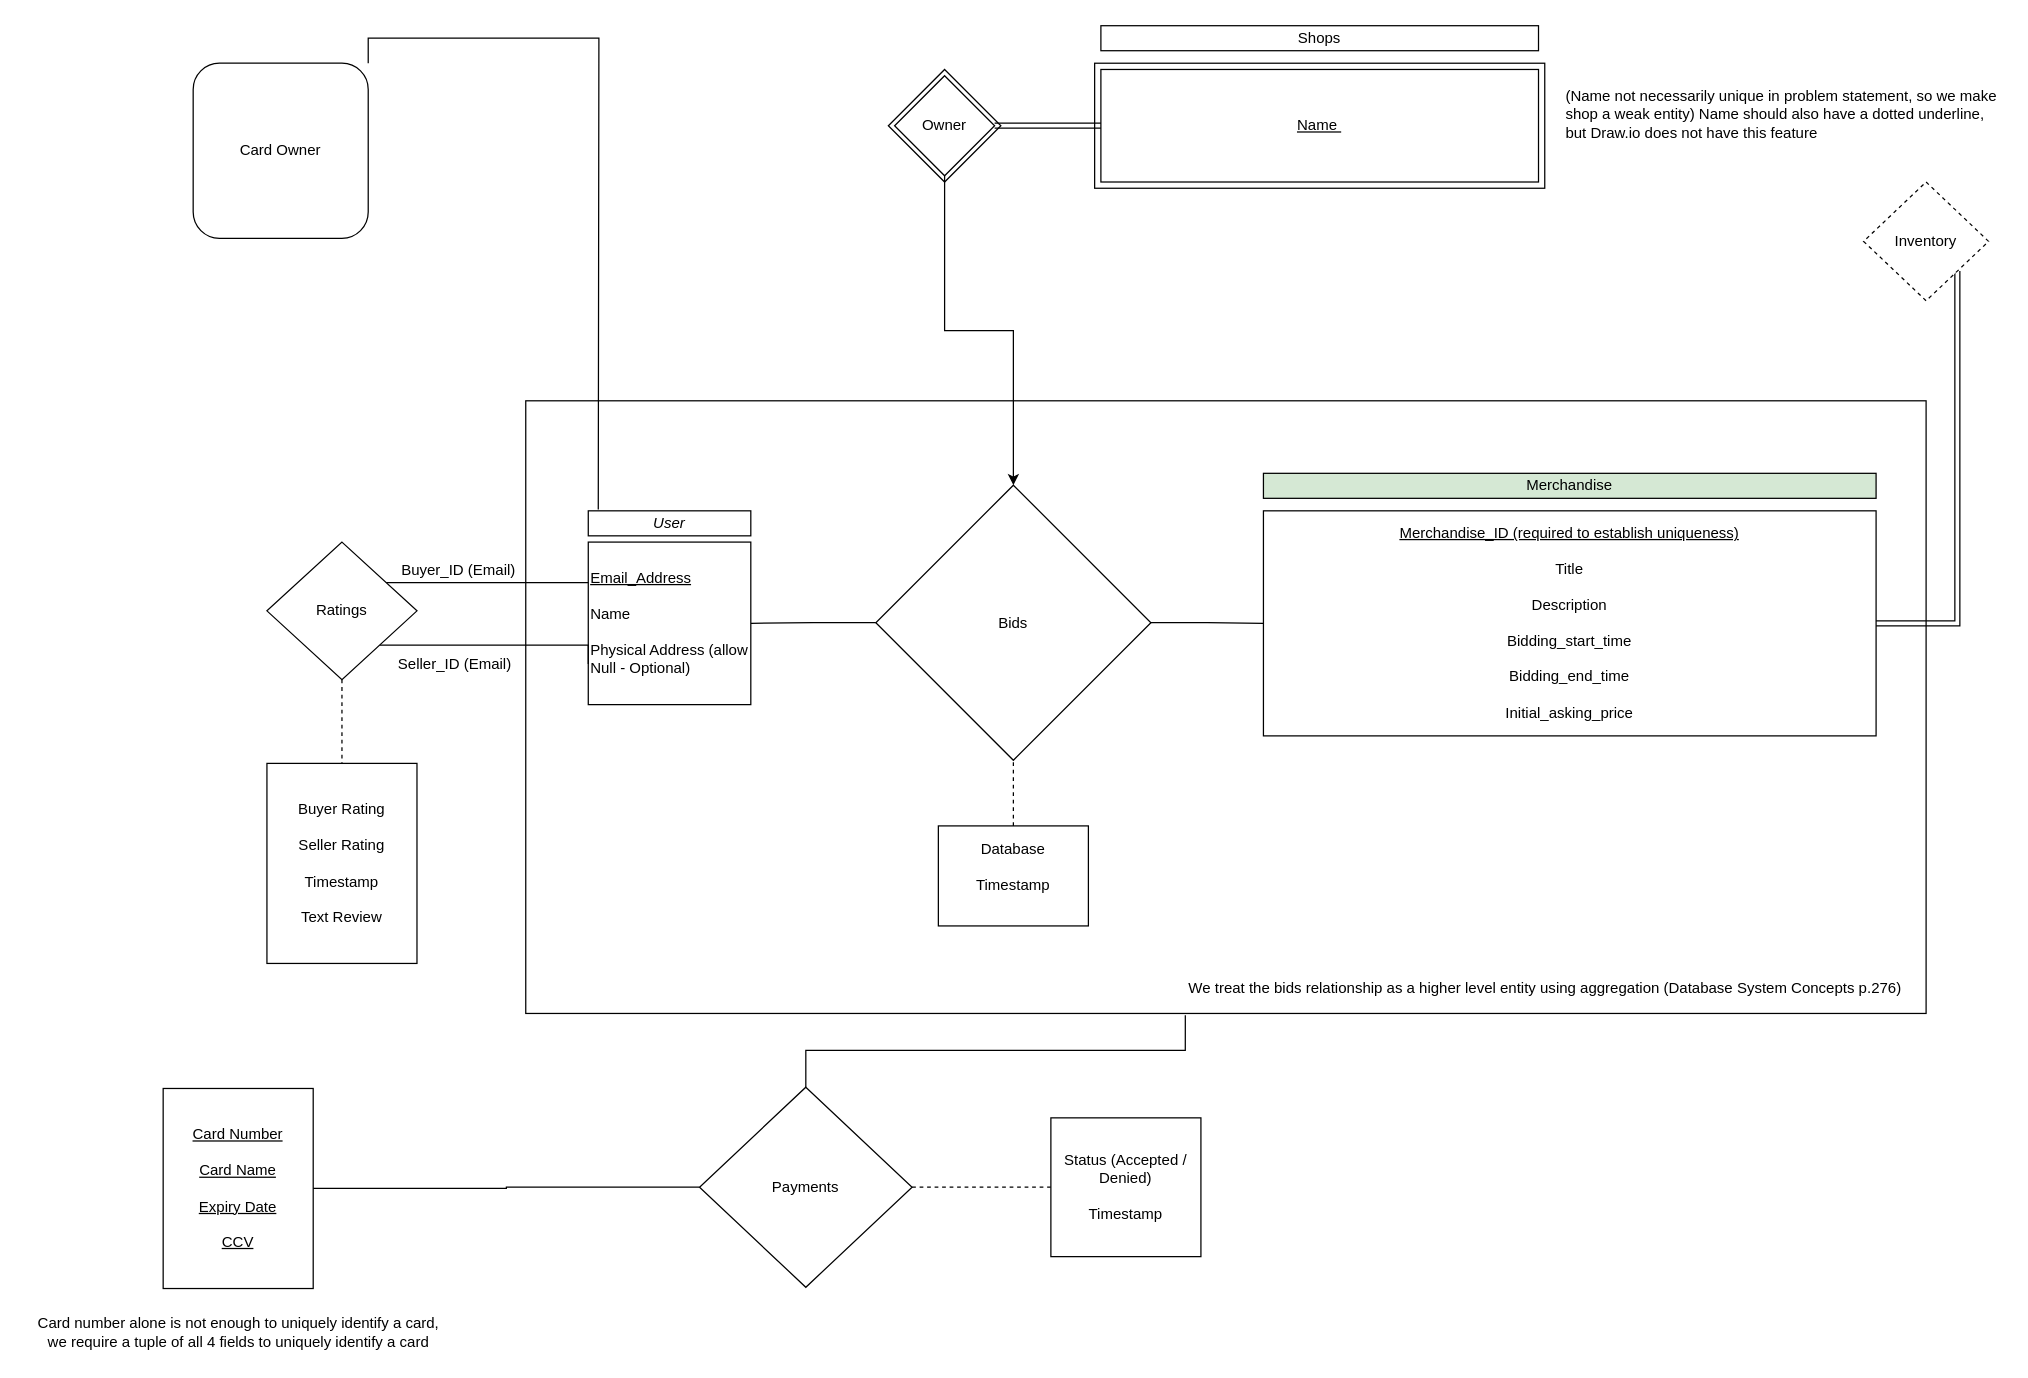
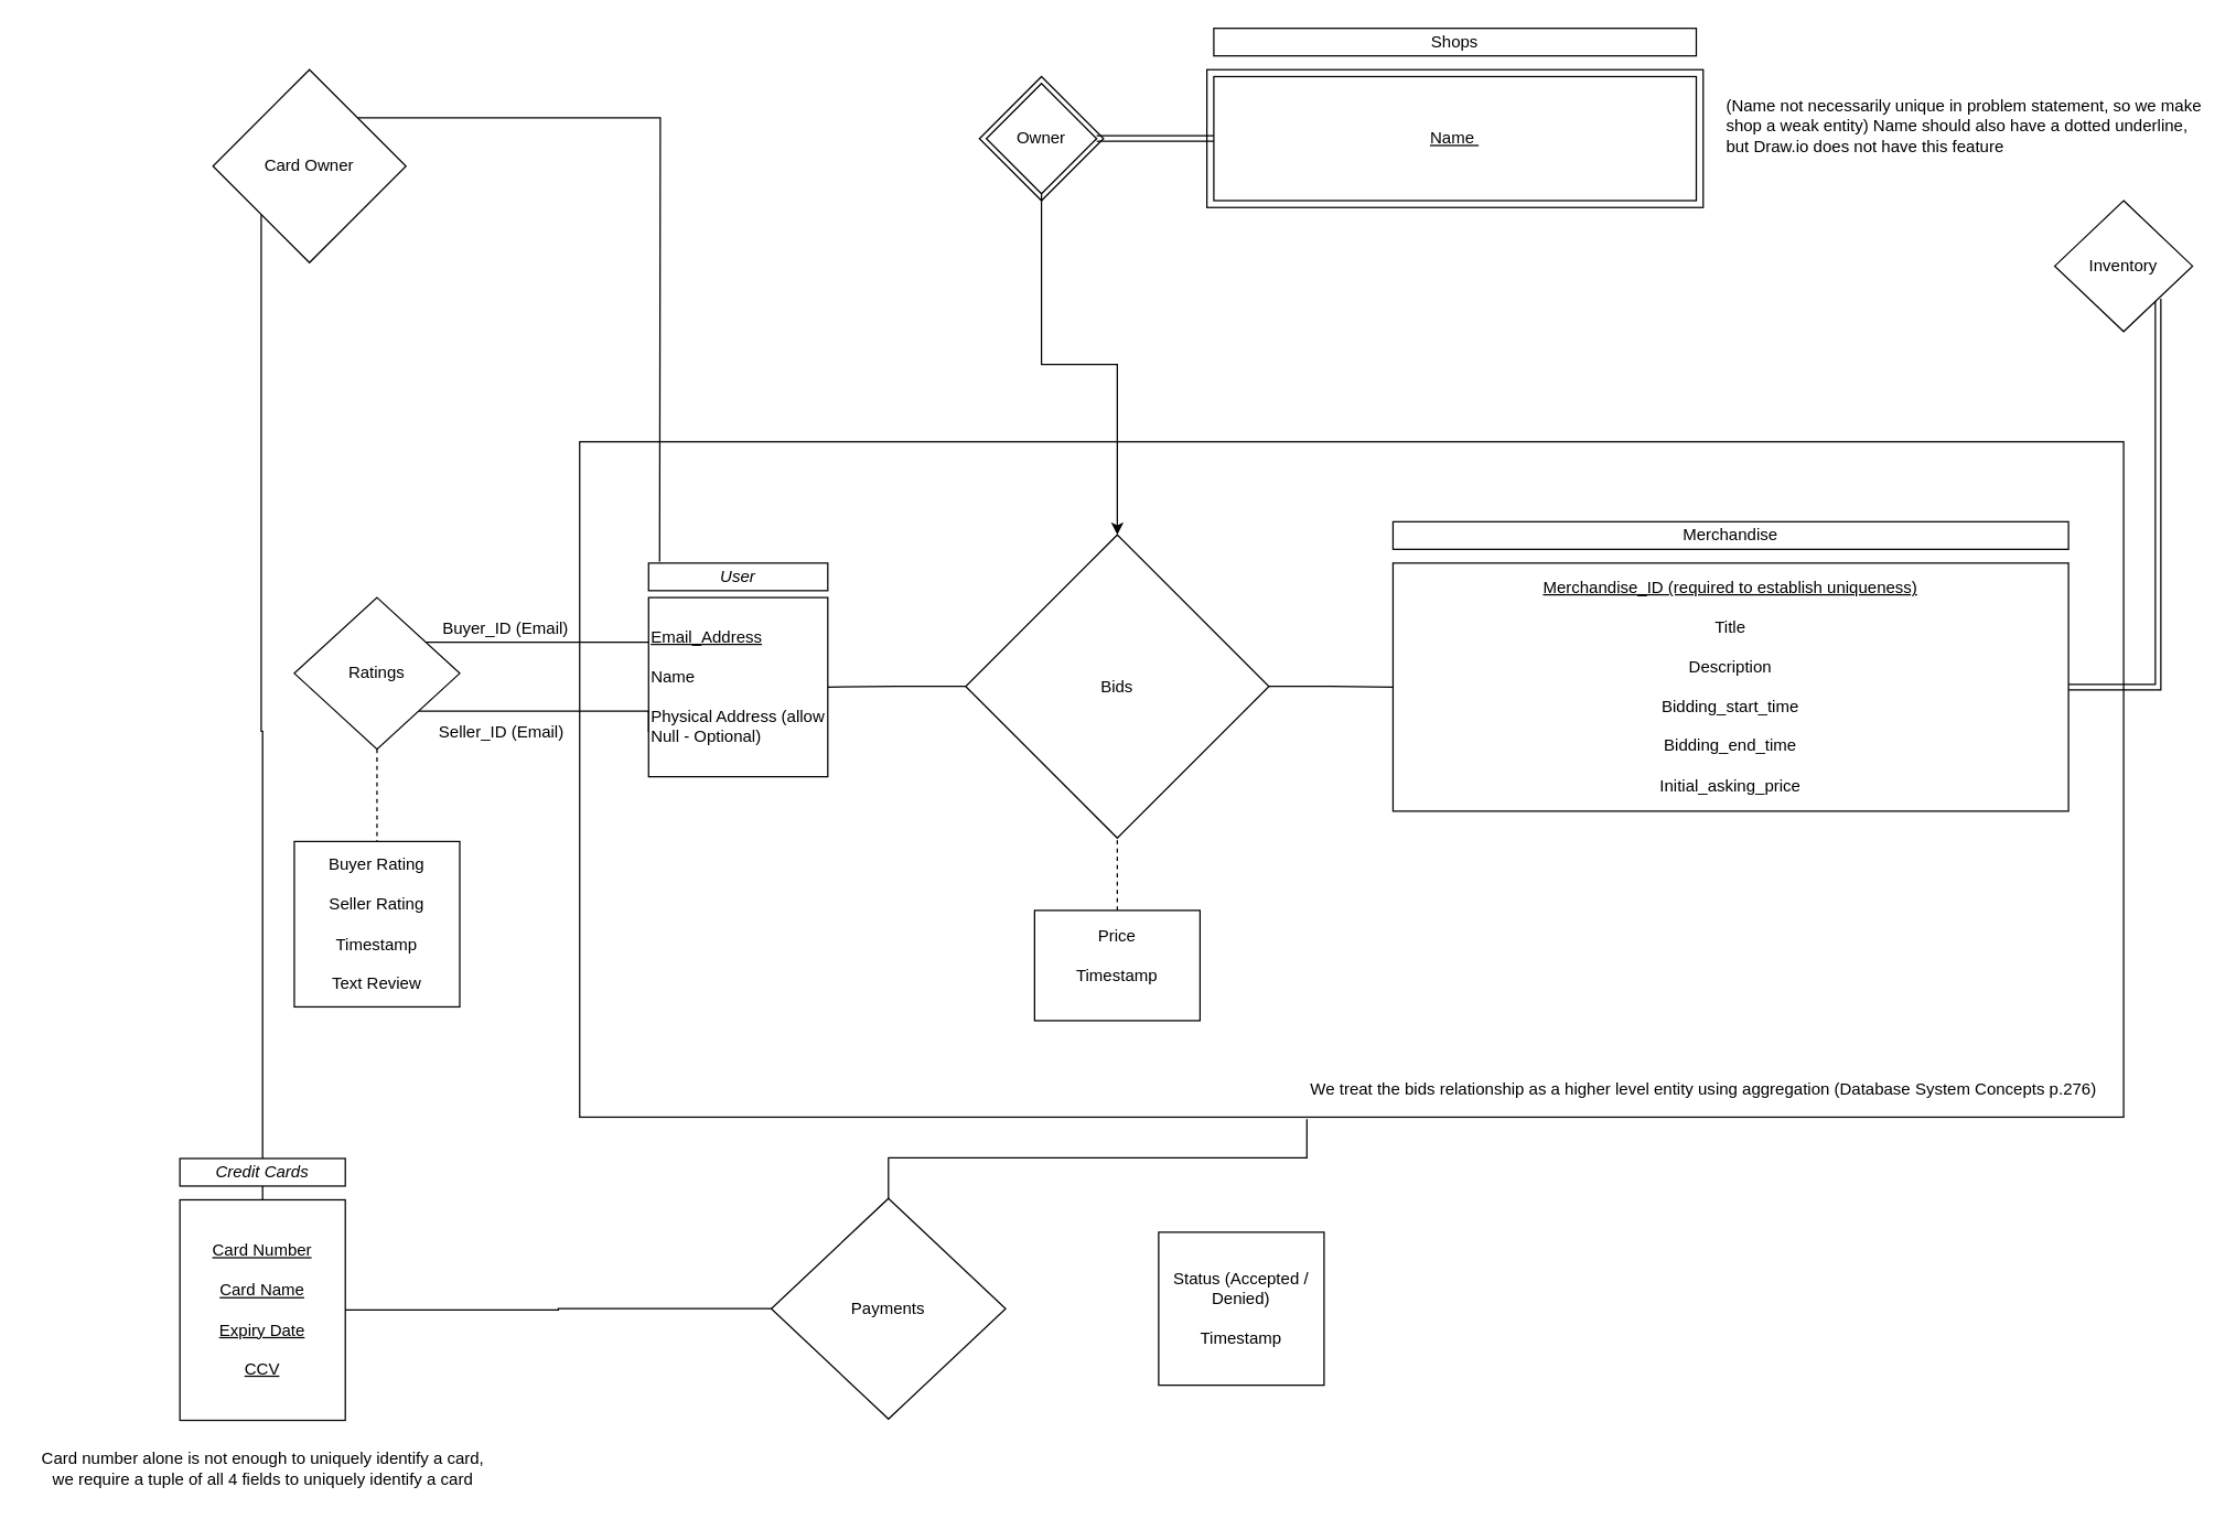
  <mxCell id="0" />
  <mxCell id="1" parent="0" />
  <mxCell id="2" value="" style="rounded=0;whiteSpace=wrap;html=1;" parent="1" vertex="1"><mxGeometry x="420" y="320" width="1120" height="490" as="geometry" /></mxCell>
  <mxCell id="3" style="edgeStyle=orthogonalEdgeStyle;rounded=0;orthogonalLoop=1;jettySize=auto;html=1;endArrow=none;endFill=0;strokeColor=default;entryX=1;entryY=0.5;entryDx=0;entryDy=0;" parent="1" source="5" target="14" edge="1"><mxGeometry relative="1" as="geometry" /></mxCell>
  <mxCell id="4" style="edgeStyle=orthogonalEdgeStyle;rounded=0;orthogonalLoop=1;jettySize=auto;html=1;exitX=1;exitY=0.5;exitDx=0;exitDy=0;entryX=0;entryY=0.5;entryDx=0;entryDy=0;endArrow=none;endFill=0;strokeColor=default;" parent="1" source="5" target="12" edge="1"><mxGeometry relative="1" as="geometry" /></mxCell>
  <mxCell id="5" value="Bids" style="rhombus;whiteSpace=wrap;html=1;" parent="1" vertex="1"><mxGeometry x="700" y="387.5" width="220" height="220" as="geometry" /></mxCell>
  <mxCell id="6" style="edgeStyle=orthogonalEdgeStyle;rounded=0;orthogonalLoop=1;jettySize=auto;html=1;endArrow=none;endFill=0;strokeColor=default;dashed=1;" parent="1" source="7" target="5" edge="1"><mxGeometry relative="1" as="geometry" /></mxCell>
- <mxCell id="7" value="Database&lt;br&gt;&lt;br&gt;Timestamp&lt;br&gt;&lt;br&gt;" style="whiteSpace=wrap;html=1;" parent="1" vertex="1"><mxGeometry x="750" y="660" width="120" height="80" as="geometry" /></mxCell>
+ <mxCell id="7" value="Price&lt;br&gt;&lt;br&gt;Timestamp&lt;br&gt;&lt;br&gt;" style="whiteSpace=wrap;html=1;" parent="1" vertex="1"><mxGeometry x="750" y="660" width="120" height="80" as="geometry" /></mxCell>
+ <mxCell id="8" style="edgeStyle=orthogonalEdgeStyle;rounded=0;orthogonalLoop=1;jettySize=auto;html=1;endArrow=none;endFill=0;strokeColor=default;entryX=0;entryY=1;entryDx=0;entryDy=0;" parent="1" source="30" target="17" edge="1"><mxGeometry relative="1" as="geometry"><mxPoint x="380" y="410" as="targetPoint" /></mxGeometry></mxCell>
  <mxCell id="9" value="" style="whiteSpace=wrap;html=1;opacity=0;" parent="1" vertex="1"><mxGeometry x="840" y="850" width="120" height="60" as="geometry" /></mxCell>
  <mxCell id="10" value="" style="group" parent="1" vertex="1" connectable="0"><mxGeometry x="1010" y="378" width="490" height="210" as="geometry" /></mxCell>
- <mxCell id="11" value="Merchandise" style="rounded=0;whiteSpace=wrap;html=1;fillColor=#d5e8d4;" parent="10" vertex="1"><mxGeometry width="490" height="20" as="geometry" /></mxCell>
+ <mxCell id="11" value="Merchandise" style="rounded=0;whiteSpace=wrap;html=1;" parent="10" vertex="1"><mxGeometry width="490" height="20" as="geometry" /></mxCell>
  <mxCell id="12" value="&lt;u&gt;Merchandise_ID (required to establish uniqueness)&lt;br&gt;&lt;br&gt;&lt;/u&gt;Title&lt;br&gt;&lt;br&gt;Description&lt;br&gt;&lt;br&gt;Bidding_start_time&lt;br&gt;&lt;br&gt;Bidding_end_time&lt;br&gt;&lt;br&gt;Initial_asking_price" style="rounded=0;whiteSpace=wrap;html=1;" parent="10" vertex="1"><mxGeometry y="30" width="490" height="180" as="geometry" /></mxCell>
  <mxCell id="13" value="" style="group" parent="1" vertex="1" connectable="0"><mxGeometry x="470" y="408" width="130" height="155" as="geometry" /></mxCell>
  <mxCell id="14" value="&lt;u&gt;Email_Address&lt;br&gt;&lt;/u&gt;&lt;br&gt;Name&lt;br&gt;&lt;br&gt;Physical Address (allow Null - Optional)" style="rounded=0;whiteSpace=wrap;html=1;align=left;" parent="13" vertex="1"><mxGeometry y="25" width="130" height="130" as="geometry" /></mxCell>
  <mxCell id="15" value="&lt;i&gt;User&lt;/i&gt;" style="rounded=0;whiteSpace=wrap;html=1;" parent="13" vertex="1"><mxGeometry width="130" height="20" as="geometry" /></mxCell>
  <mxCell id="16" style="edgeStyle=orthogonalEdgeStyle;rounded=0;orthogonalLoop=1;jettySize=auto;html=1;exitX=1;exitY=0;exitDx=0;exitDy=0;entryX=0;entryY=0;entryDx=0;entryDy=0;endArrow=none;endFill=0;strokeColor=default;" parent="1" source="17" edge="1"><mxGeometry relative="1" as="geometry"><mxPoint x="267" y="59" as="sourcePoint" /><mxPoint x="478" y="407" as="targetPoint" /></mxGeometry></mxCell>
- <mxCell id="17" value="Card Owner" style="whiteSpace=wrap;html=1;rounded=1;" parent="1" vertex="1"><mxGeometry x="154" y="50" width="140" height="140" as="geometry" /></mxCell>
+ <mxCell id="17" value="Card Owner" style="rhombus;whiteSpace=wrap;html=1;" parent="1" vertex="1"><mxGeometry x="154" y="50" width="140" height="140" as="geometry" /></mxCell>
  <mxCell id="18" style="edgeStyle=orthogonalEdgeStyle;rounded=0;orthogonalLoop=1;jettySize=auto;html=1;exitX=1;exitY=1;exitDx=0;exitDy=0;entryX=1;entryY=0.5;entryDx=0;entryDy=0;endArrow=none;endFill=0;shape=link;" parent="1" source="19" target="12" edge="1"><mxGeometry relative="1" as="geometry" /></mxCell>
- <mxCell id="19" value="Inventory" style="rhombus;whiteSpace=wrap;html=1;dashed=1;" parent="1" vertex="1"><mxGeometry x="1490" y="145" width="100" height="95" as="geometry" /></mxCell>
+ <mxCell id="19" value="Inventory" style="rhombus;whiteSpace=wrap;html=1;" parent="1" vertex="1"><mxGeometry x="1490" y="145" width="100" height="95" as="geometry" /></mxCell>
  <mxCell id="20" value="" style="group" parent="1" vertex="1" connectable="0"><mxGeometry x="710" y="20" width="525" height="155" as="geometry" /></mxCell>
  <mxCell id="21" value="" style="group" parent="20" vertex="1" connectable="0"><mxGeometry width="525" height="155" as="geometry" /></mxCell>
  <mxCell id="22" value="" style="rounded=0;whiteSpace=wrap;html=1;" vertex="1" parent="21"><mxGeometry x="165" y="30" width="360" height="100" as="geometry" /></mxCell>
  <mxCell id="23" value="" style="rhombus;whiteSpace=wrap;html=1;perimeterSpacing=0;" parent="21" vertex="1"><mxGeometry y="35" width="90" height="90" as="geometry" /></mxCell>
  <mxCell id="24" value="&lt;u&gt;Name&amp;nbsp;&lt;/u&gt;" style="rounded=0;whiteSpace=wrap;html=1;" parent="21" vertex="1"><mxGeometry x="170" y="35" width="350" height="90" as="geometry" /></mxCell>
  <mxCell id="25" value="Shops" style="rounded=0;whiteSpace=wrap;html=1;" parent="21" vertex="1"><mxGeometry x="170" width="350" height="20" as="geometry" /></mxCell>
  <mxCell id="26" style="edgeStyle=orthogonalEdgeStyle;rounded=0;orthogonalLoop=1;jettySize=auto;html=1;entryX=0;entryY=0.5;entryDx=0;entryDy=0;shape=link;" parent="21" source="27" target="24" edge="1"><mxGeometry relative="1" as="geometry" /></mxCell>
  <mxCell id="27" value="Owner" style="rhombus;whiteSpace=wrap;html=1;perimeterSpacing=0;" parent="21" vertex="1"><mxGeometry x="5" y="40" width="80" height="80" as="geometry" /></mxCell>
  <mxCell id="28" style="edgeStyle=orthogonalEdgeStyle;rounded=0;orthogonalLoop=1;jettySize=auto;html=1;endArrow=classic;endFill=1;" parent="1" source="27" target="5" edge="1"><mxGeometry relative="1" as="geometry" /></mxCell>
  <mxCell id="29" value="" style="group" parent="1" vertex="1" connectable="0"><mxGeometry x="130" y="840" width="120" height="190" as="geometry" /></mxCell>
  <mxCell id="30" value="&lt;u&gt;Card Number&lt;br&gt;&lt;br&gt;Card Name&lt;br&gt;&lt;br&gt;Expiry Date&lt;br&gt;&lt;br&gt;CCV&lt;/u&gt;" style="whiteSpace=wrap;html=1;" parent="29" vertex="1"><mxGeometry y="30" width="120" height="160" as="geometry" /></mxCell>
+ <mxCell id="31" value="&lt;i&gt;Credit Cards&lt;/i&gt;" style="rounded=0;whiteSpace=wrap;html=1;" parent="29" vertex="1"><mxGeometry width="120" height="20" as="geometry" /></mxCell>
  <mxCell id="32" value="We treat the bids relationship as a higher level entity using aggregation (Database System Concepts p.276)" style="text;html=1;align=center;verticalAlign=middle;resizable=0;points=[];autosize=1;strokeColor=none;fillColor=none;" parent="1" vertex="1"><mxGeometry x="940" y="780" width="590" height="20" as="geometry" /></mxCell>
- <mxCell id="33" value="" style="edgeStyle=orthogonalEdgeStyle;rounded=0;orthogonalLoop=1;jettySize=auto;html=1;endArrow=none;endFill=0;dashed=1;" parent="1" source="35" target="36" edge="1"><mxGeometry relative="1" as="geometry" /></mxCell>
  <mxCell id="34" style="edgeStyle=orthogonalEdgeStyle;rounded=0;orthogonalLoop=1;jettySize=auto;html=1;entryX=0.471;entryY=1.003;entryDx=0;entryDy=0;entryPerimeter=0;endArrow=none;endFill=0;" parent="1" source="35" target="2" edge="1"><mxGeometry relative="1" as="geometry" /></mxCell>
  <mxCell id="35" value="Payments" style="rhombus;whiteSpace=wrap;html=1;" parent="1" vertex="1"><mxGeometry x="559" y="869" width="170" height="160" as="geometry" /></mxCell>
  <mxCell id="36" value="Status (Accepted / Denied)&lt;br&gt;&lt;br&gt;Timestamp" style="whiteSpace=wrap;html=1;" parent="1" vertex="1"><mxGeometry x="840" y="893.5" width="120" height="111" as="geometry" /></mxCell>
  <mxCell id="37" style="edgeStyle=orthogonalEdgeStyle;rounded=0;orthogonalLoop=1;jettySize=auto;html=1;entryX=0;entryY=0.5;entryDx=0;entryDy=0;endArrow=none;endFill=0;" parent="1" source="30" target="35" edge="1"><mxGeometry relative="1" as="geometry" /></mxCell>
  <mxCell id="38" value="Card number alone is not enough to uniquely identify a card, &lt;br&gt;we require a tuple of all 4 fields to uniquely identify a card" style="text;html=1;align=center;verticalAlign=middle;resizable=0;points=[];autosize=1;strokeColor=none;fillColor=none;" parent="1" vertex="1"><mxGeometry x="20" y="1050" width="340" height="30" as="geometry" /></mxCell>
  <mxCell id="39" style="edgeStyle=orthogonalEdgeStyle;rounded=0;orthogonalLoop=1;jettySize=auto;html=1;exitX=1;exitY=0;exitDx=0;exitDy=0;entryX=0;entryY=0.25;entryDx=0;entryDy=0;endArrow=none;endFill=0;" parent="1" source="42" target="14" edge="1"><mxGeometry relative="1" as="geometry"><Array as="points"><mxPoint x="303" y="466" /></Array></mxGeometry></mxCell>
  <mxCell id="40" style="edgeStyle=orthogonalEdgeStyle;rounded=0;orthogonalLoop=1;jettySize=auto;html=1;exitX=1;exitY=1;exitDx=0;exitDy=0;entryX=0;entryY=0.75;entryDx=0;entryDy=0;endArrow=none;endFill=0;" parent="1" source="42" target="14" edge="1"><mxGeometry relative="1" as="geometry"><Array as="points"><mxPoint x="470" y="515" /></Array></mxGeometry></mxCell>
  <mxCell id="41" value="" style="edgeStyle=orthogonalEdgeStyle;rounded=0;orthogonalLoop=1;jettySize=auto;html=1;endArrow=none;endFill=0;dashed=1;" parent="1" source="42" target="43" edge="1"><mxGeometry relative="1" as="geometry" /></mxCell>
  <mxCell id="42" value="Ratings" style="rhombus;whiteSpace=wrap;html=1;" parent="1" vertex="1"><mxGeometry x="213" y="433" width="120" height="110" as="geometry" /></mxCell>
- <mxCell id="43" value="Buyer Rating&lt;br&gt;&lt;br&gt;Seller Rating&lt;br&gt;&lt;br&gt;Timestamp&lt;br&gt;&lt;br&gt;Text Review" style="whiteSpace=wrap;html=1;" parent="1" vertex="1"><mxGeometry x="213" y="610" width="120" height="160" as="geometry" /></mxCell>
+ <mxCell id="43" value="Buyer Rating&lt;br&gt;&lt;br&gt;Seller Rating&lt;br&gt;&lt;br&gt;Timestamp&lt;br&gt;&lt;br&gt;Text Review" style="whiteSpace=wrap;html=1;" parent="1" vertex="1"><mxGeometry x="213" y="610" width="120" height="120" as="geometry" /></mxCell>
  <mxCell id="44" value="&lt;span style=&quot;text-align: center ; text-indent: 0px&quot;&gt;&lt;font face=&quot;helvetica&quot;&gt;(Name not necessarily unique in problem statement, so we make shop a weak entity) Name should also have a dotted underline, but&amp;nbsp;Draw.io does not have this feature&lt;/font&gt;&lt;/span&gt;" style="text;whiteSpace=wrap;html=1;" vertex="1" parent="1"><mxGeometry x="1250" y="62.5" width="350" height="70" as="geometry" /></mxCell>
  <mxCell id="45" value="Buyer_ID (Email)" style="text;html=1;align=center;verticalAlign=middle;resizable=0;points=[];autosize=1;strokeColor=none;fillColor=none;" vertex="1" parent="1"><mxGeometry x="315" y="447" width="101" height="18" as="geometry" /></mxCell>
  <mxCell id="46" value="Seller_ID (Email)" style="text;html=1;align=center;verticalAlign=middle;resizable=0;points=[];autosize=1;strokeColor=none;fillColor=none;" vertex="1" parent="1"><mxGeometry x="312" y="522" width="101" height="18" as="geometry" /></mxCell>
